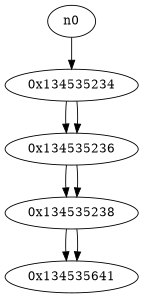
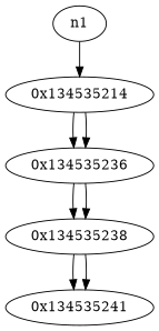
  digraph {
-   n1 [label="0x134535234"]
+   n1 [label="0x134535214"]
    n2 [label="0x134535236"]
    n3 [label="0x134535238"]
-   n4 [label="0x134535641"]
-   n0
+   n4 [label="0x134535241"]
+   n0 [label=n1]
    n1 -> n2
    n1 -> n2
    n2 -> n3
    n2 -> n3
    n3 -> n4
    n3 -> n4
    n0 -> n1
  }
